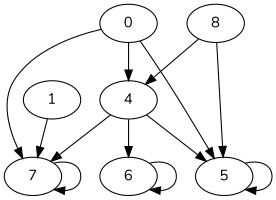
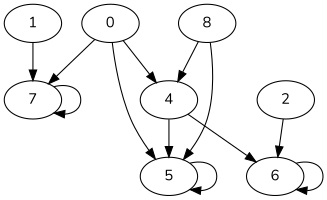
  digraph {
    fontname=Nunito
    node [fontname=Nunito]
    edge [fontname=Nunito]
    0
    7
    5
    4
+   2
    6
    1
    n8 [label=8]
    0 -> 7
    0 -> 5
    0 -> 4
    7 -> 7
    5 -> 5
-   4 -> 7
    4 -> 5
    4 -> 6
+   2 -> 6
    6 -> 6
    1 -> 7
    n8 -> 5
    n8 -> 4
  }
